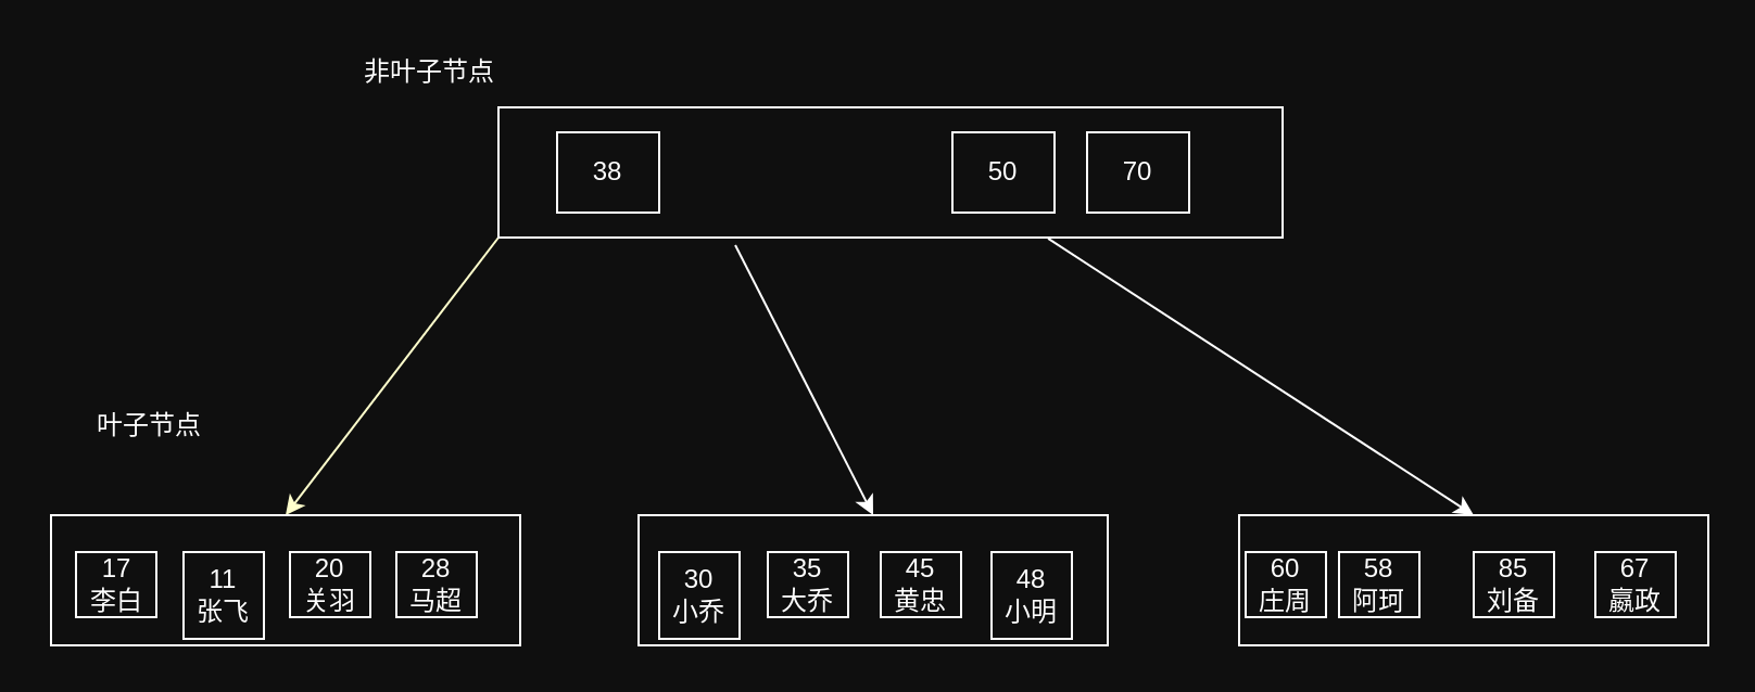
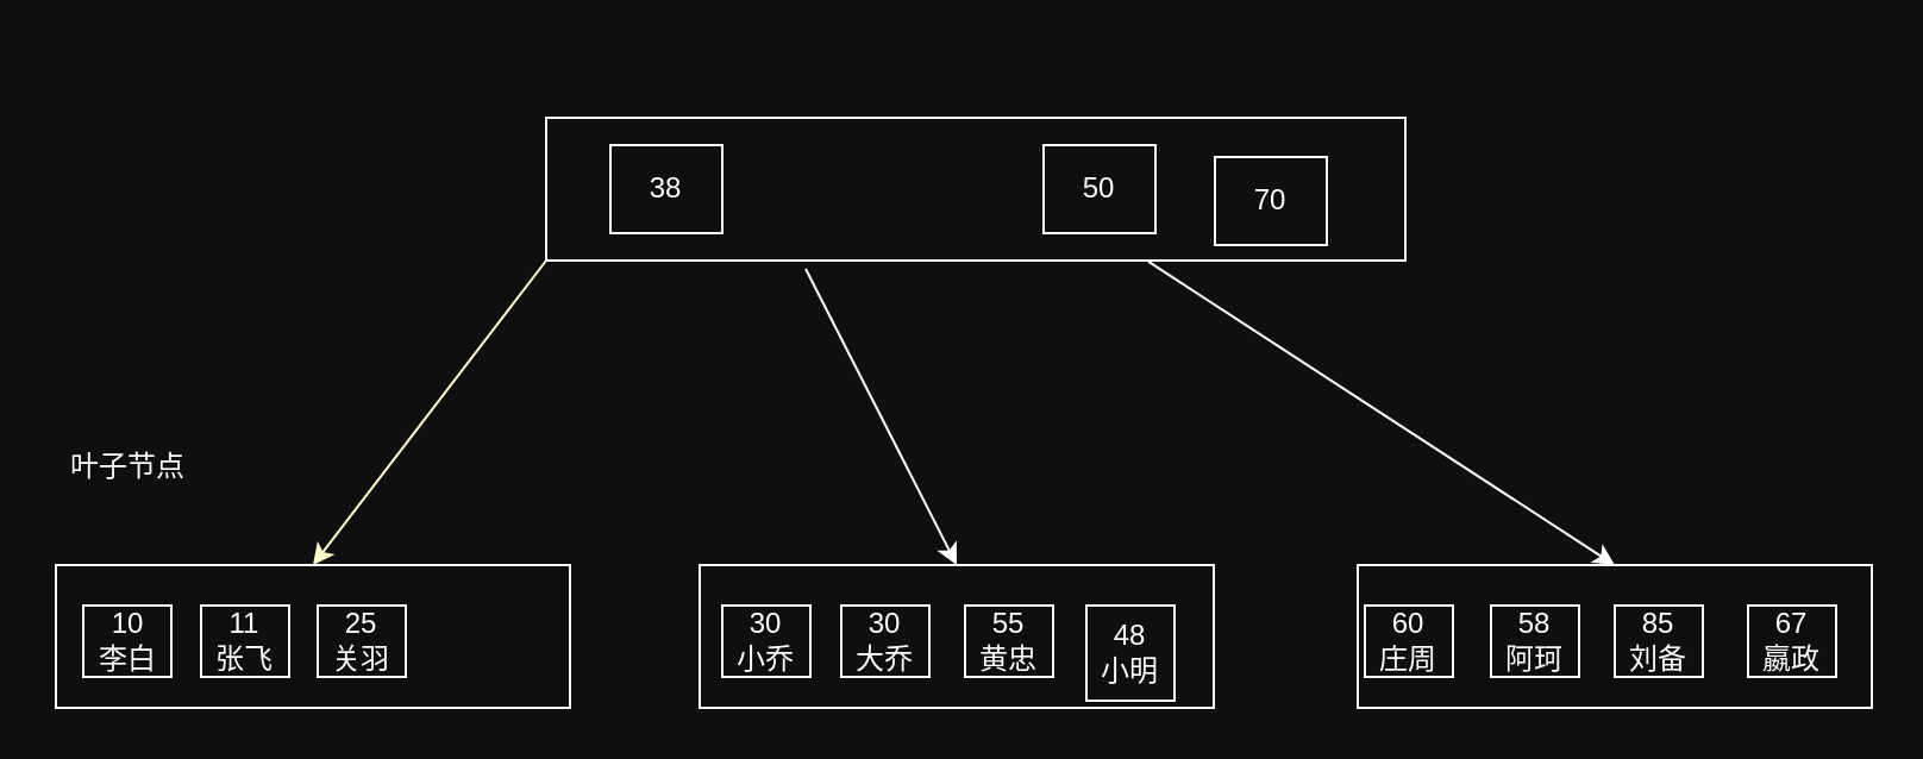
  <mxCell id="0" />
  <mxCell id="1" parent="0" />
  <mxCell id="2" style="rounded=0;orthogonalLoop=1;jettySize=auto;html=1;exitX=0;exitY=1;exitDx=0;exitDy=0;entryX=0.5;entryY=0;entryDx=0;entryDy=0;strokeColor=#FFFFCC;" edge="1" parent="1" source="5" target="9"><mxGeometry relative="1" as="geometry" /></mxCell>
  <mxCell id="3" style="rounded=0;orthogonalLoop=1;jettySize=auto;html=1;exitX=0.302;exitY=1.058;exitDx=0;exitDy=0;strokeColor=#FFFFFF;exitPerimeter=0;entryX=0.5;entryY=0;entryDx=0;entryDy=0;" edge="1" parent="1" source="5" target="10"><mxGeometry relative="1" as="geometry" /></mxCell>
  <mxCell id="4" style="rounded=0;orthogonalLoop=1;jettySize=auto;html=1;exitX=0.701;exitY=1.008;exitDx=0;exitDy=0;entryX=0.5;entryY=0;entryDx=0;entryDy=0;strokeColor=#FFFFFF;exitPerimeter=0;" edge="1" parent="1" source="5" target="11"><mxGeometry relative="1" as="geometry" /></mxCell>
  <mxCell id="5" value="" style="rounded=0;whiteSpace=wrap;html=1;fillColor=#0F0F0F;strokeColor=#FFFFFF;" vertex="1" parent="1"><mxGeometry x="229" y="49" width="361" height="60" as="geometry" /></mxCell>
  <mxCell id="6" value="&lt;font color=&quot;#ffffff&quot;&gt;38&lt;/font&gt;" style="rounded=0;whiteSpace=wrap;html=1;fillColor=#0F0F0F;strokeColor=#FFFFFF;" vertex="1" parent="1"><mxGeometry x="256" y="60.5" width="47" height="37" as="geometry" /></mxCell>
  <mxCell id="7" value="&lt;font color=&quot;#ffffff&quot;&gt;50&lt;/font&gt;" style="rounded=0;whiteSpace=wrap;html=1;fillColor=#0F0F0F;strokeColor=#FFFFFF;" vertex="1" parent="1"><mxGeometry x="438" y="60.5" width="47" height="37" as="geometry" /></mxCell>
- <mxCell id="8" value="&lt;font color=&quot;#ffffff&quot;&gt;70&lt;/font&gt;" style="rounded=0;whiteSpace=wrap;html=1;fillColor=#0F0F0F;strokeColor=#FFFFFF;" vertex="1" parent="1"><mxGeometry x="500" y="60.5" width="47" height="37" as="geometry" /></mxCell>
+ <mxCell id="8" value="&lt;font color=&quot;#ffffff&quot;&gt;70&lt;/font&gt;" style="rounded=0;whiteSpace=wrap;html=1;fillColor=#0F0F0F;strokeColor=#FFFFFF;" vertex="1" parent="1"><mxGeometry x="510" y="65.5" width="47" height="37" as="geometry" /></mxCell>
  <mxCell id="9" value="" style="rounded=0;whiteSpace=wrap;html=1;fillColor=#0F0F0F;strokeColor=#FFFFFF;" vertex="1" parent="1"><mxGeometry x="23" y="237" width="216" height="60" as="geometry" /></mxCell>
  <mxCell id="10" value="" style="rounded=0;whiteSpace=wrap;html=1;fillColor=#0F0F0F;strokeColor=#FFFFFF;" vertex="1" parent="1"><mxGeometry x="293.5" y="237" width="216" height="60" as="geometry" /></mxCell>
  <mxCell id="11" value="" style="rounded=0;whiteSpace=wrap;html=1;fillColor=#0F0F0F;strokeColor=#FFFFFF;" vertex="1" parent="1"><mxGeometry x="570" y="237" width="216" height="60" as="geometry" /></mxCell>
- <mxCell id="12" value="&lt;font color=&quot;#ffffff&quot;&gt;17&lt;br&gt;李白&lt;br&gt;&lt;/font&gt;" style="rounded=0;whiteSpace=wrap;html=1;fillColor=#0F0F0F;strokeColor=#FFFFFF;" vertex="1" parent="1"><mxGeometry x="34.5" y="254" width="37" height="30" as="geometry" /></mxCell>
- <mxCell id="13" value="&lt;font color=&quot;#ffffff&quot;&gt;非叶子节点&lt;/font&gt;" style="text;html=1;align=center;verticalAlign=middle;resizable=0;points=[];autosize=1;strokeColor=none;fillColor=none;" vertex="1" parent="1"><mxGeometry x="158" y="20" width="78" height="26" as="geometry" /></mxCell>
- <mxCell id="14" value="&lt;font color=&quot;#ffffff&quot;&gt;叶子节点&lt;/font&gt;" style="text;html=1;align=center;verticalAlign=middle;resizable=0;points=[];autosize=1;strokeColor=none;fillColor=none;" vertex="1" parent="1"><mxGeometry x="35" y="183" width="66" height="26" as="geometry" /></mxCell>
- <mxCell id="15" value="&lt;font color=&quot;#ffffff&quot;&gt;11&lt;br&gt;张飞&lt;br&gt;&lt;/font&gt;" style="rounded=0;whiteSpace=wrap;html=1;fillColor=#0F0F0F;strokeColor=#FFFFFF;" vertex="1" parent="1"><mxGeometry x="84" y="254" width="37" height="40" as="geometry" /></mxCell>
- <mxCell id="16" value="&lt;font color=&quot;#ffffff&quot;&gt;20&lt;br&gt;关羽&lt;br&gt;&lt;/font&gt;" style="rounded=0;whiteSpace=wrap;html=1;fillColor=#0F0F0F;strokeColor=#FFFFFF;" vertex="1" parent="1"><mxGeometry x="133" y="254" width="37" height="30" as="geometry" /></mxCell>
- <mxCell id="17" value="&lt;font color=&quot;#ffffff&quot;&gt;28&lt;br&gt;马超&lt;br&gt;&lt;/font&gt;" style="rounded=0;whiteSpace=wrap;html=1;fillColor=#0F0F0F;strokeColor=#FFFFFF;" vertex="1" parent="1"><mxGeometry x="182" y="254" width="37" height="30" as="geometry" /></mxCell>
- <mxCell id="18" value="&lt;font color=&quot;#ffffff&quot;&gt;30&lt;br&gt;小乔&lt;br&gt;&lt;/font&gt;" style="rounded=0;whiteSpace=wrap;html=1;fillColor=#0F0F0F;strokeColor=#FFFFFF;" vertex="1" parent="1"><mxGeometry x="303" y="254" width="37" height="40" as="geometry" /></mxCell>
- <mxCell id="19" value="&lt;font color=&quot;#ffffff&quot;&gt;35&lt;br&gt;大乔&lt;br&gt;&lt;/font&gt;" style="rounded=0;whiteSpace=wrap;html=1;fillColor=#0F0F0F;strokeColor=#FFFFFF;" vertex="1" parent="1"><mxGeometry x="353" y="254" width="37" height="30" as="geometry" /></mxCell>
- <mxCell id="20" value="&lt;font color=&quot;#ffffff&quot;&gt;45&lt;br&gt;黄忠&lt;br&gt;&lt;/font&gt;" style="rounded=0;whiteSpace=wrap;html=1;fillColor=#0F0F0F;strokeColor=#FFFFFF;" vertex="1" parent="1"><mxGeometry x="405" y="254" width="37" height="30" as="geometry" /></mxCell>
+ <mxCell id="12" value="&lt;font color=&quot;#ffffff&quot;&gt;10&lt;br&gt;李白&lt;br&gt;&lt;/font&gt;" style="rounded=0;whiteSpace=wrap;html=1;fillColor=#0F0F0F;strokeColor=#FFFFFF;" vertex="1" parent="1"><mxGeometry x="34.5" y="254" width="37" height="30" as="geometry" /></mxCell>
+ <mxCell id="14" value="&lt;font color=&quot;#ffffff&quot;&gt;叶子节点&lt;/font&gt;" style="text;html=1;align=center;verticalAlign=middle;resizable=0;points=[];autosize=1;strokeColor=none;fillColor=none;" vertex="1" parent="1"><mxGeometry x="20" y="183" width="66" height="26" as="geometry" /></mxCell>
+ <mxCell id="15" value="&lt;font color=&quot;#ffffff&quot;&gt;11&lt;br&gt;张飞&lt;br&gt;&lt;/font&gt;" style="rounded=0;whiteSpace=wrap;html=1;fillColor=#0F0F0F;strokeColor=#FFFFFF;" vertex="1" parent="1"><mxGeometry x="84" y="254" width="37" height="30" as="geometry" /></mxCell>
+ <mxCell id="16" value="&lt;font color=&quot;#ffffff&quot;&gt;25&lt;br&gt;关羽&lt;br&gt;&lt;/font&gt;" style="rounded=0;whiteSpace=wrap;html=1;fillColor=#0F0F0F;strokeColor=#FFFFFF;" vertex="1" parent="1"><mxGeometry x="133" y="254" width="37" height="30" as="geometry" /></mxCell>
+ <mxCell id="18" value="&lt;font color=&quot;#ffffff&quot;&gt;30&lt;br&gt;小乔&lt;br&gt;&lt;/font&gt;" style="rounded=0;whiteSpace=wrap;html=1;fillColor=#0F0F0F;strokeColor=#FFFFFF;" vertex="1" parent="1"><mxGeometry x="303" y="254" width="37" height="30" as="geometry" /></mxCell>
+ <mxCell id="19" value="&lt;font color=&quot;#ffffff&quot;&gt;30&lt;br&gt;大乔&lt;br&gt;&lt;/font&gt;" style="rounded=0;whiteSpace=wrap;html=1;fillColor=#0F0F0F;strokeColor=#FFFFFF;" vertex="1" parent="1"><mxGeometry x="353" y="254" width="37" height="30" as="geometry" /></mxCell>
+ <mxCell id="20" value="&lt;font color=&quot;#ffffff&quot;&gt;55&lt;br&gt;黄忠&lt;br&gt;&lt;/font&gt;" style="rounded=0;whiteSpace=wrap;html=1;fillColor=#0F0F0F;strokeColor=#FFFFFF;" vertex="1" parent="1"><mxGeometry x="405" y="254" width="37" height="30" as="geometry" /></mxCell>
  <mxCell id="21" value="&lt;font color=&quot;#ffffff&quot;&gt;48&lt;br&gt;小明&lt;br&gt;&lt;/font&gt;" style="rounded=0;whiteSpace=wrap;html=1;fillColor=#0F0F0F;strokeColor=#FFFFFF;" vertex="1" parent="1"><mxGeometry x="456" y="254" width="37" height="40" as="geometry" /></mxCell>
  <mxCell id="22" value="&lt;font color=&quot;#ffffff&quot;&gt;60&lt;br&gt;庄周&lt;br&gt;&lt;/font&gt;" style="rounded=0;whiteSpace=wrap;html=1;fillColor=#0F0F0F;strokeColor=#FFFFFF;" vertex="1" parent="1"><mxGeometry x="573" y="254" width="37" height="30" as="geometry" /></mxCell>
- <mxCell id="23" value="&lt;font color=&quot;#ffffff&quot;&gt;58&lt;br&gt;阿珂&lt;br&gt;&lt;/font&gt;" style="rounded=0;whiteSpace=wrap;html=1;fillColor=#0F0F0F;strokeColor=#FFFFFF;" vertex="1" parent="1"><mxGeometry x="616" y="254" width="37" height="30" as="geometry" /></mxCell>
+ <mxCell id="23" value="&lt;font color=&quot;#ffffff&quot;&gt;58&lt;br&gt;阿珂&lt;br&gt;&lt;/font&gt;" style="rounded=0;whiteSpace=wrap;html=1;fillColor=#0F0F0F;strokeColor=#FFFFFF;" vertex="1" parent="1"><mxGeometry x="626" y="254" width="37" height="30" as="geometry" /></mxCell>
  <mxCell id="24" value="&lt;font color=&quot;#ffffff&quot;&gt;85&lt;br&gt;刘备&lt;br&gt;&lt;/font&gt;" style="rounded=0;whiteSpace=wrap;html=1;fillColor=#0F0F0F;strokeColor=#FFFFFF;" vertex="1" parent="1"><mxGeometry x="678" y="254" width="37" height="30" as="geometry" /></mxCell>
  <mxCell id="25" value="&lt;font color=&quot;#ffffff&quot;&gt;67&lt;br&gt;嬴政&lt;br&gt;&lt;/font&gt;" style="rounded=0;whiteSpace=wrap;html=1;fillColor=#0F0F0F;strokeColor=#FFFFFF;" vertex="1" parent="1"><mxGeometry x="734" y="254" width="37" height="30" as="geometry" /></mxCell>
